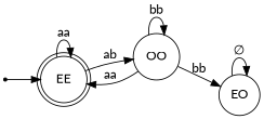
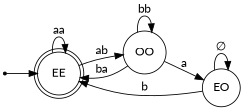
  digraph {
    fontname=Lato
    rankdir=LR
    node [fontname=Lato shape=circle]
    edge [fontname=Lato]
    qi [shape=point]
    EE [shape=doublecircle]
    OO
    EO
    qi -> EE
    EE -> EE [label=aa]
    EE -> OO [label=ab]
-   OO -> EE [label=aa]
+   OO -> EE [label=ba]
    OO -> OO [label=bb]
-   OO -> EO [label=bb]
+   OO -> EO [label=a]
+   EO -> EE [label=b]
    EO -> EO [label="∅"]
  }
